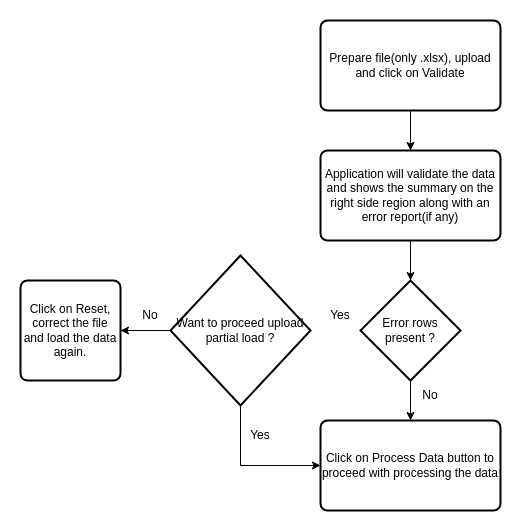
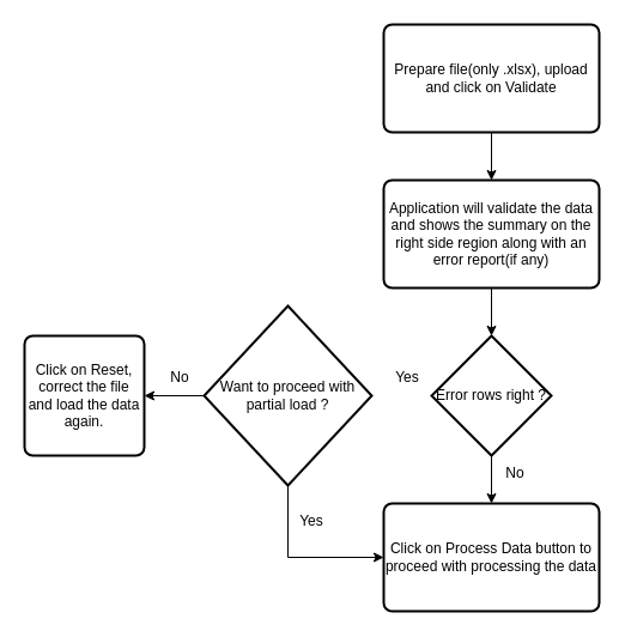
  <mxCell id="0" />
  <mxCell id="1" parent="0" />
  <mxCell id="2" style="edgeStyle=orthogonalEdgeStyle;rounded=0;orthogonalLoop=1;jettySize=auto;html=1;entryX=0.5;entryY=0;entryDx=0;entryDy=0;" edge="1" parent="1" source="3" target="5"><mxGeometry relative="1" as="geometry" /></mxCell>
  <mxCell id="3" value="Prepare file(only .xlsx), upload and click on Validate" style="rounded=1;whiteSpace=wrap;html=1;absoluteArcSize=1;arcSize=14;strokeWidth=2;" vertex="1" parent="1"><mxGeometry x="320" y="20" width="180" height="90" as="geometry" /></mxCell>
  <mxCell id="4" style="edgeStyle=orthogonalEdgeStyle;rounded=0;orthogonalLoop=1;jettySize=auto;html=1;entryX=0.5;entryY=0;entryDx=0;entryDy=0;entryPerimeter=0;" edge="1" parent="1" source="5" target="7"><mxGeometry relative="1" as="geometry" /></mxCell>
  <mxCell id="5" value="Application will validate the data and shows the summary on the right side region along with an error report(if any)" style="rounded=1;whiteSpace=wrap;html=1;absoluteArcSize=1;arcSize=14;strokeWidth=2;" vertex="1" parent="1"><mxGeometry x="320" y="150" width="180" height="90" as="geometry" /></mxCell>
  <mxCell id="6" style="edgeStyle=orthogonalEdgeStyle;rounded=0;orthogonalLoop=1;jettySize=auto;html=1;entryX=0.5;entryY=0;entryDx=0;entryDy=0;" edge="1" parent="1" source="7" target="8"><mxGeometry relative="1" as="geometry" /></mxCell>
- <mxCell id="7" value="Error rows present ?" style="strokeWidth=2;html=1;shape=mxgraph.flowchart.decision;whiteSpace=wrap;" vertex="1" parent="1"><mxGeometry x="360" y="280" width="100" height="100" as="geometry" /></mxCell>
+ <mxCell id="7" value="Error rows right ?" style="strokeWidth=2;html=1;shape=mxgraph.flowchart.decision;whiteSpace=wrap;" vertex="1" parent="1"><mxGeometry x="360" y="280" width="100" height="100" as="geometry" /></mxCell>
  <mxCell id="8" value="Click on Process Data button to proceed with processing the data" style="rounded=1;whiteSpace=wrap;html=1;absoluteArcSize=1;arcSize=14;strokeWidth=2;" vertex="1" parent="1"><mxGeometry x="320" y="420" width="180" height="90" as="geometry" /></mxCell>
  <mxCell id="9" style="edgeStyle=orthogonalEdgeStyle;rounded=0;orthogonalLoop=1;jettySize=auto;html=1;entryX=0;entryY=0.5;entryDx=0;entryDy=0;exitX=0.5;exitY=1;exitDx=0;exitDy=0;exitPerimeter=0;" edge="1" parent="1" source="11" target="8"><mxGeometry relative="1" as="geometry" /></mxCell>
  <mxCell id="10" style="edgeStyle=orthogonalEdgeStyle;rounded=0;orthogonalLoop=1;jettySize=auto;html=1;exitX=0;exitY=0.5;exitDx=0;exitDy=0;exitPerimeter=0;entryX=1;entryY=0.5;entryDx=0;entryDy=0;" edge="1" parent="1" source="11" target="12"><mxGeometry relative="1" as="geometry" /></mxCell>
- <mxCell id="11" value="Want to proceed upload partial load ?" style="strokeWidth=2;html=1;shape=mxgraph.flowchart.decision;whiteSpace=wrap;" vertex="1" parent="1"><mxGeometry x="170" y="255" width="140" height="150" as="geometry" /></mxCell>
+ <mxCell id="11" value="Want to proceed with partial load ?" style="strokeWidth=2;html=1;shape=mxgraph.flowchart.decision;whiteSpace=wrap;" vertex="1" parent="1"><mxGeometry x="170" y="255" width="140" height="150" as="geometry" /></mxCell>
  <mxCell id="12" value="Click on Reset, correct the file and load the data again." style="rounded=1;whiteSpace=wrap;html=1;absoluteArcSize=1;arcSize=14;strokeWidth=2;" vertex="1" parent="1"><mxGeometry x="20" y="280" width="100" height="100" as="geometry" /></mxCell>
  <mxCell id="13" value="Yes" style="text;html=1;strokeColor=none;fillColor=none;align=center;verticalAlign=middle;whiteSpace=wrap;rounded=0;" vertex="1" parent="1"><mxGeometry x="310" y="300" width="60" height="30" as="geometry" /></mxCell>
  <mxCell id="14" value="Yes" style="text;html=1;strokeColor=none;fillColor=none;align=center;verticalAlign=middle;whiteSpace=wrap;rounded=0;" vertex="1" parent="1"><mxGeometry x="230" y="420" width="60" height="30" as="geometry" /></mxCell>
  <mxCell id="15" value="No" style="text;html=1;strokeColor=none;fillColor=none;align=center;verticalAlign=middle;whiteSpace=wrap;rounded=0;" vertex="1" parent="1"><mxGeometry x="120" y="300" width="60" height="30" as="geometry" /></mxCell>
  <mxCell id="16" value="No" style="text;html=1;strokeColor=none;fillColor=none;align=center;verticalAlign=middle;whiteSpace=wrap;rounded=0;" vertex="1" parent="1"><mxGeometry x="400" y="380" width="60" height="30" as="geometry" /></mxCell>
